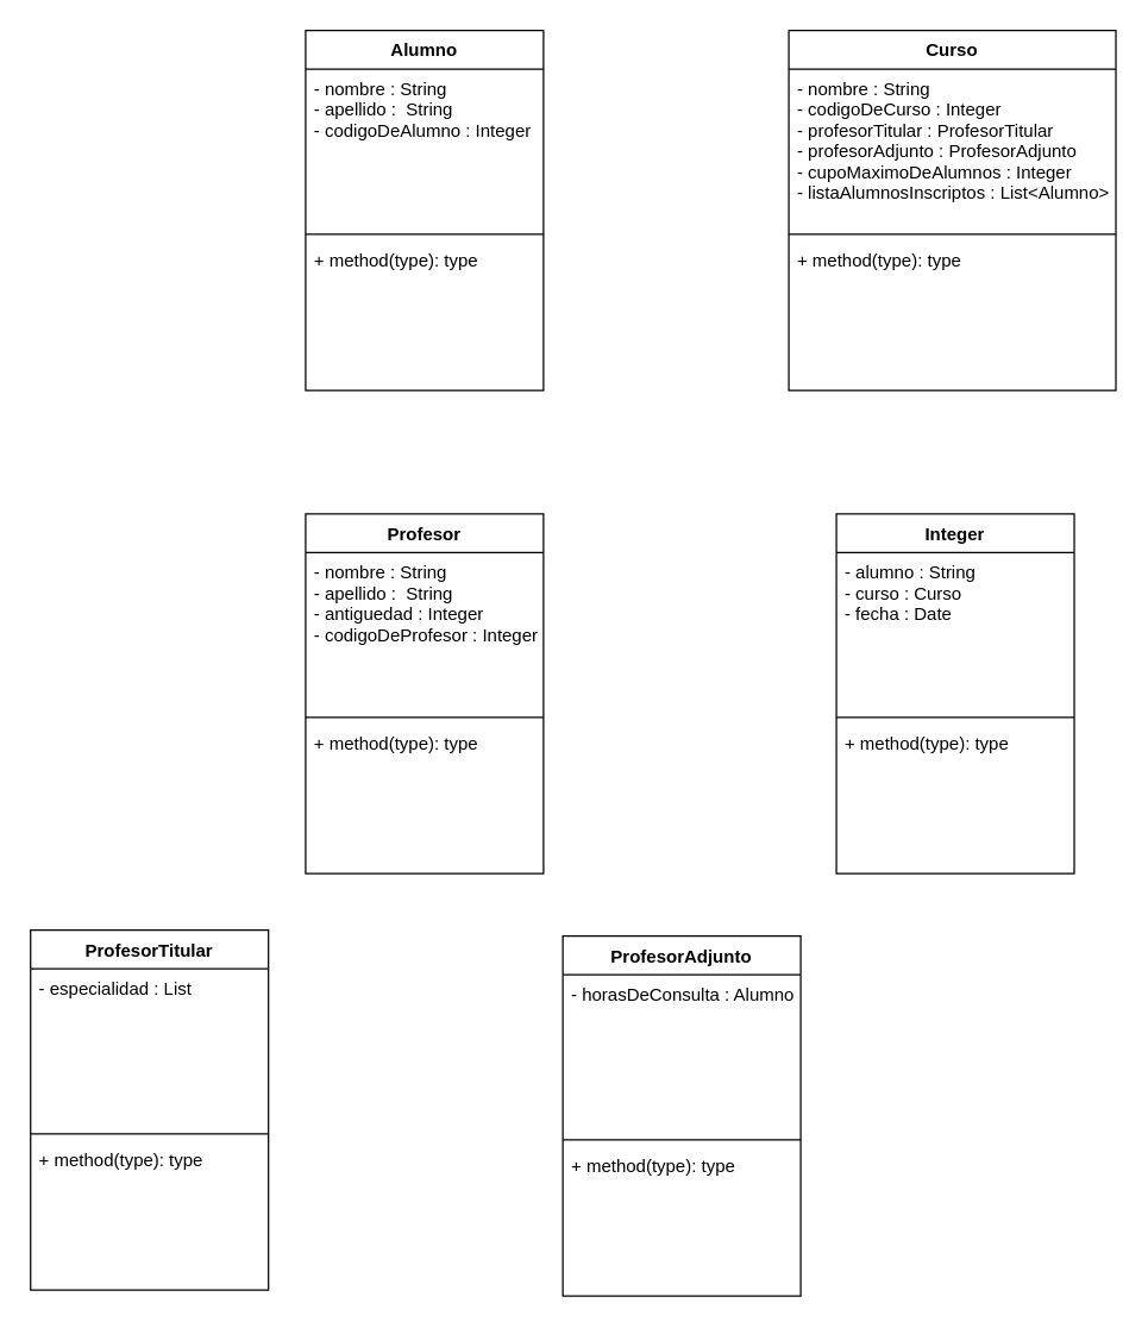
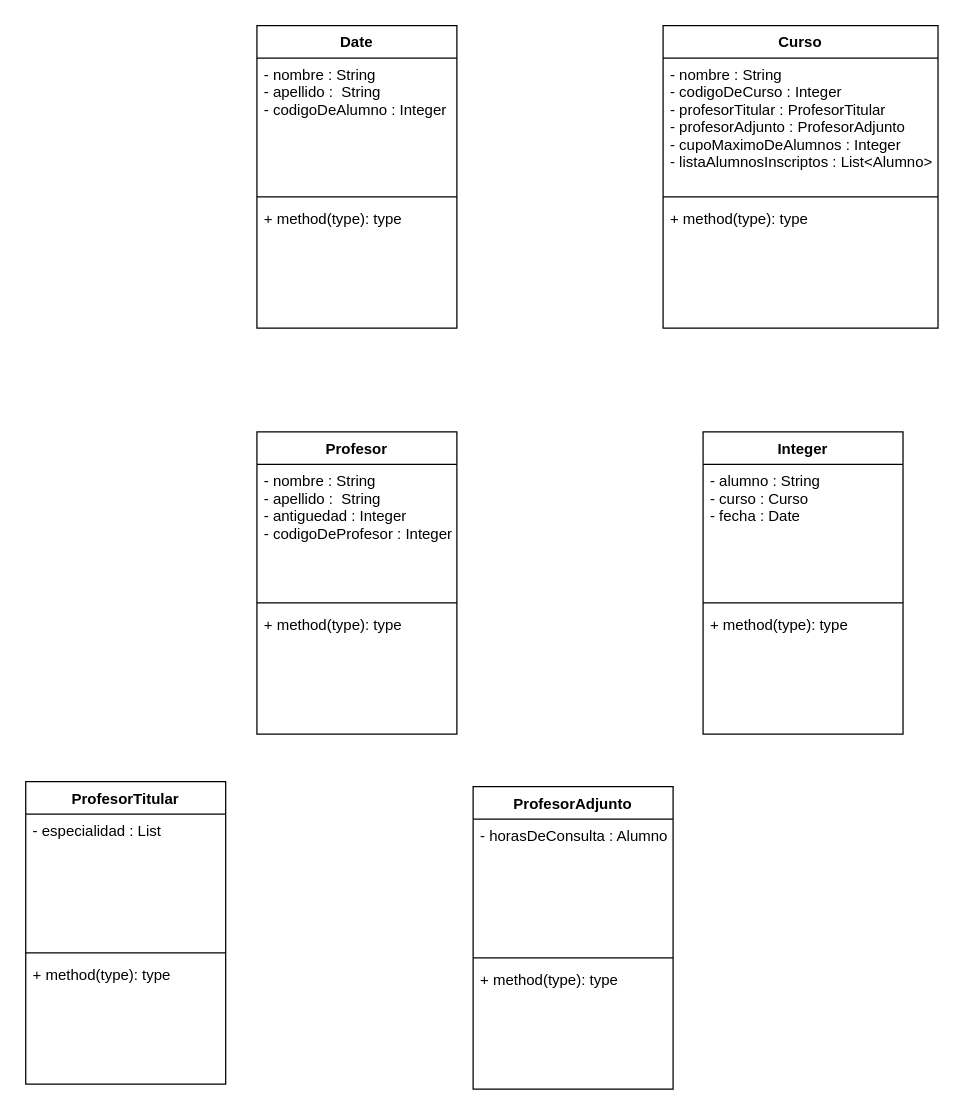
  <mxCell id="0" />
  <mxCell id="1" parent="0" />
- <mxCell id="2" value="Alumno" style="swimlane;fontStyle=1;align=center;verticalAlign=top;childLayout=stackLayout;horizontal=1;startSize=26;horizontalStack=0;resizeParent=1;resizeParentMax=0;resizeLast=0;collapsible=1;marginBottom=0;" vertex="1" parent="1"><mxGeometry x="205" y="20" width="160" height="242" as="geometry" /></mxCell>
+ <mxCell id="2" value="Date" style="swimlane;fontStyle=1;align=center;verticalAlign=top;childLayout=stackLayout;horizontal=1;startSize=26;horizontalStack=0;resizeParent=1;resizeParentMax=0;resizeLast=0;collapsible=1;marginBottom=0;" vertex="1" parent="1"><mxGeometry x="205" y="20" width="160" height="242" as="geometry" /></mxCell>
  <mxCell id="3" value="- nombre : String&#10;- apellido :  String&#10;- codigoDeAlumno : Integer" style="text;strokeColor=none;fillColor=none;align=left;verticalAlign=top;spacingLeft=4;spacingRight=4;overflow=hidden;rotatable=0;points=[[0,0.5],[1,0.5]];portConstraint=eastwest;" vertex="1" parent="2"><mxGeometry y="26" width="160" height="107" as="geometry" /></mxCell>
  <mxCell id="4" value="" style="line;strokeWidth=1;fillColor=none;align=left;verticalAlign=middle;spacingTop=-1;spacingLeft=3;spacingRight=3;rotatable=0;labelPosition=right;points=[];portConstraint=eastwest;" vertex="1" parent="2"><mxGeometry y="133" width="160" height="8" as="geometry" /></mxCell>
  <mxCell id="5" value="+ method(type): type" style="text;strokeColor=none;fillColor=none;align=left;verticalAlign=top;spacingLeft=4;spacingRight=4;overflow=hidden;rotatable=0;points=[[0,0.5],[1,0.5]];portConstraint=eastwest;" vertex="1" parent="2"><mxGeometry y="141" width="160" height="101" as="geometry" /></mxCell>
  <mxCell id="6" value="Curso" style="swimlane;fontStyle=1;align=center;verticalAlign=top;childLayout=stackLayout;horizontal=1;startSize=26;horizontalStack=0;resizeParent=1;resizeParentMax=0;resizeLast=0;collapsible=1;marginBottom=0;" vertex="1" parent="1"><mxGeometry x="530" y="20" width="220" height="242" as="geometry" /></mxCell>
  <mxCell id="7" value="- nombre : String&#10;- codigoDeCurso : Integer&#10;- profesorTitular : ProfesorTitular&#10;- profesorAdjunto : ProfesorAdjunto&#10;- cupoMaximoDeAlumnos : Integer&#10;- listaAlumnosInscriptos : List&lt;Alumno&gt; " style="text;strokeColor=none;fillColor=none;align=left;verticalAlign=top;spacingLeft=4;spacingRight=4;overflow=hidden;rotatable=0;points=[[0,0.5],[1,0.5]];portConstraint=eastwest;" vertex="1" parent="6"><mxGeometry y="26" width="220" height="107" as="geometry" /></mxCell>
  <mxCell id="8" value="" style="line;strokeWidth=1;fillColor=none;align=left;verticalAlign=middle;spacingTop=-1;spacingLeft=3;spacingRight=3;rotatable=0;labelPosition=right;points=[];portConstraint=eastwest;" vertex="1" parent="6"><mxGeometry y="133" width="220" height="8" as="geometry" /></mxCell>
  <mxCell id="9" value="+ method(type): type" style="text;strokeColor=none;fillColor=none;align=left;verticalAlign=top;spacingLeft=4;spacingRight=4;overflow=hidden;rotatable=0;points=[[0,0.5],[1,0.5]];portConstraint=eastwest;" vertex="1" parent="6"><mxGeometry y="141" width="220" height="101" as="geometry" /></mxCell>
  <mxCell id="10" value="Profesor" style="swimlane;fontStyle=1;align=center;verticalAlign=top;childLayout=stackLayout;horizontal=1;startSize=26;horizontalStack=0;resizeParent=1;resizeParentMax=0;resizeLast=0;collapsible=1;marginBottom=0;" vertex="1" parent="1"><mxGeometry x="205" y="345" width="160" height="242" as="geometry" /></mxCell>
  <mxCell id="11" value="- nombre : String&#10;- apellido :  String&#10;- antiguedad : Integer&#10;- codigoDeProfesor : Integer" style="text;strokeColor=none;fillColor=none;align=left;verticalAlign=top;spacingLeft=4;spacingRight=4;overflow=hidden;rotatable=0;points=[[0,0.5],[1,0.5]];portConstraint=eastwest;" vertex="1" parent="10"><mxGeometry y="26" width="160" height="107" as="geometry" /></mxCell>
  <mxCell id="12" value="" style="line;strokeWidth=1;fillColor=none;align=left;verticalAlign=middle;spacingTop=-1;spacingLeft=3;spacingRight=3;rotatable=0;labelPosition=right;points=[];portConstraint=eastwest;" vertex="1" parent="10"><mxGeometry y="133" width="160" height="8" as="geometry" /></mxCell>
  <mxCell id="13" value="+ method(type): type" style="text;strokeColor=none;fillColor=none;align=left;verticalAlign=top;spacingLeft=4;spacingRight=4;overflow=hidden;rotatable=0;points=[[0,0.5],[1,0.5]];portConstraint=eastwest;" vertex="1" parent="10"><mxGeometry y="141" width="160" height="101" as="geometry" /></mxCell>
  <mxCell id="14" value="ProfesorTitular" style="swimlane;fontStyle=1;align=center;verticalAlign=top;childLayout=stackLayout;horizontal=1;startSize=26;horizontalStack=0;resizeParent=1;resizeParentMax=0;resizeLast=0;collapsible=1;marginBottom=0;" vertex="1" parent="1"><mxGeometry x="20" y="625" width="160" height="242" as="geometry" /></mxCell>
  <mxCell id="15" value="- especialidad : List" style="text;strokeColor=none;fillColor=none;align=left;verticalAlign=top;spacingLeft=4;spacingRight=4;overflow=hidden;rotatable=0;points=[[0,0.5],[1,0.5]];portConstraint=eastwest;" vertex="1" parent="14"><mxGeometry y="26" width="160" height="107" as="geometry" /></mxCell>
  <mxCell id="16" value="" style="line;strokeWidth=1;fillColor=none;align=left;verticalAlign=middle;spacingTop=-1;spacingLeft=3;spacingRight=3;rotatable=0;labelPosition=right;points=[];portConstraint=eastwest;" vertex="1" parent="14"><mxGeometry y="133" width="160" height="8" as="geometry" /></mxCell>
  <mxCell id="17" value="+ method(type): type" style="text;strokeColor=none;fillColor=none;align=left;verticalAlign=top;spacingLeft=4;spacingRight=4;overflow=hidden;rotatable=0;points=[[0,0.5],[1,0.5]];portConstraint=eastwest;" vertex="1" parent="14"><mxGeometry y="141" width="160" height="101" as="geometry" /></mxCell>
  <mxCell id="18" value="ProfesorAdjunto" style="swimlane;fontStyle=1;align=center;verticalAlign=top;childLayout=stackLayout;horizontal=1;startSize=26;horizontalStack=0;resizeParent=1;resizeParentMax=0;resizeLast=0;collapsible=1;marginBottom=0;" vertex="1" parent="1"><mxGeometry x="378" y="629" width="160" height="242" as="geometry" /></mxCell>
  <mxCell id="19" value="- horasDeConsulta : Alumno" style="text;strokeColor=none;fillColor=none;align=left;verticalAlign=top;spacingLeft=4;spacingRight=4;overflow=hidden;rotatable=0;points=[[0,0.5],[1,0.5]];portConstraint=eastwest;" vertex="1" parent="18"><mxGeometry y="26" width="160" height="107" as="geometry" /></mxCell>
  <mxCell id="20" value="" style="line;strokeWidth=1;fillColor=none;align=left;verticalAlign=middle;spacingTop=-1;spacingLeft=3;spacingRight=3;rotatable=0;labelPosition=right;points=[];portConstraint=eastwest;" vertex="1" parent="18"><mxGeometry y="133" width="160" height="8" as="geometry" /></mxCell>
  <mxCell id="21" value="+ method(type): type" style="text;strokeColor=none;fillColor=none;align=left;verticalAlign=top;spacingLeft=4;spacingRight=4;overflow=hidden;rotatable=0;points=[[0,0.5],[1,0.5]];portConstraint=eastwest;" vertex="1" parent="18"><mxGeometry y="141" width="160" height="101" as="geometry" /></mxCell>
  <mxCell id="22" value="Integer" style="swimlane;fontStyle=1;align=center;verticalAlign=top;childLayout=stackLayout;horizontal=1;startSize=26;horizontalStack=0;resizeParent=1;resizeParentMax=0;resizeLast=0;collapsible=1;marginBottom=0;" vertex="1" parent="1"><mxGeometry x="562" y="345" width="160" height="242" as="geometry" /></mxCell>
  <mxCell id="23" value="- alumno : String&#10;- curso : Curso&#10;- fecha : Date" style="text;strokeColor=none;fillColor=none;align=left;verticalAlign=top;spacingLeft=4;spacingRight=4;overflow=hidden;rotatable=0;points=[[0,0.5],[1,0.5]];portConstraint=eastwest;" vertex="1" parent="22"><mxGeometry y="26" width="160" height="107" as="geometry" /></mxCell>
  <mxCell id="24" value="" style="line;strokeWidth=1;fillColor=none;align=left;verticalAlign=middle;spacingTop=-1;spacingLeft=3;spacingRight=3;rotatable=0;labelPosition=right;points=[];portConstraint=eastwest;" vertex="1" parent="22"><mxGeometry y="133" width="160" height="8" as="geometry" /></mxCell>
  <mxCell id="25" value="+ method(type): type" style="text;strokeColor=none;fillColor=none;align=left;verticalAlign=top;spacingLeft=4;spacingRight=4;overflow=hidden;rotatable=0;points=[[0,0.5],[1,0.5]];portConstraint=eastwest;" vertex="1" parent="22"><mxGeometry y="141" width="160" height="101" as="geometry" /></mxCell>
